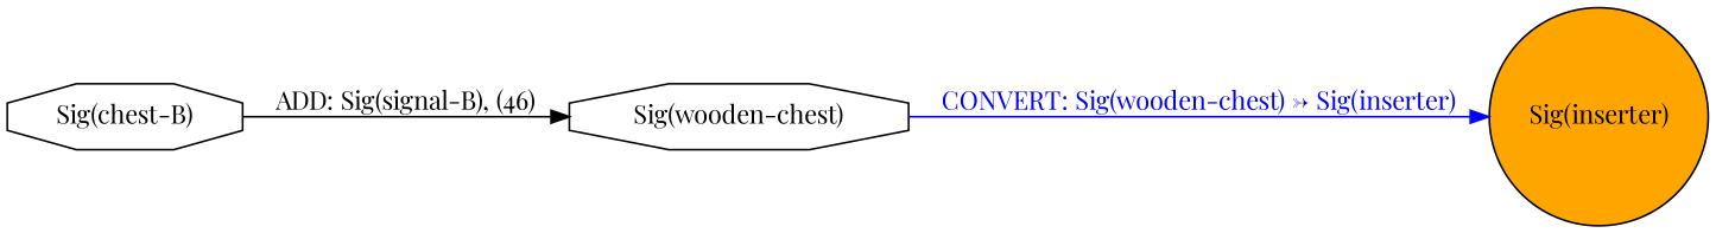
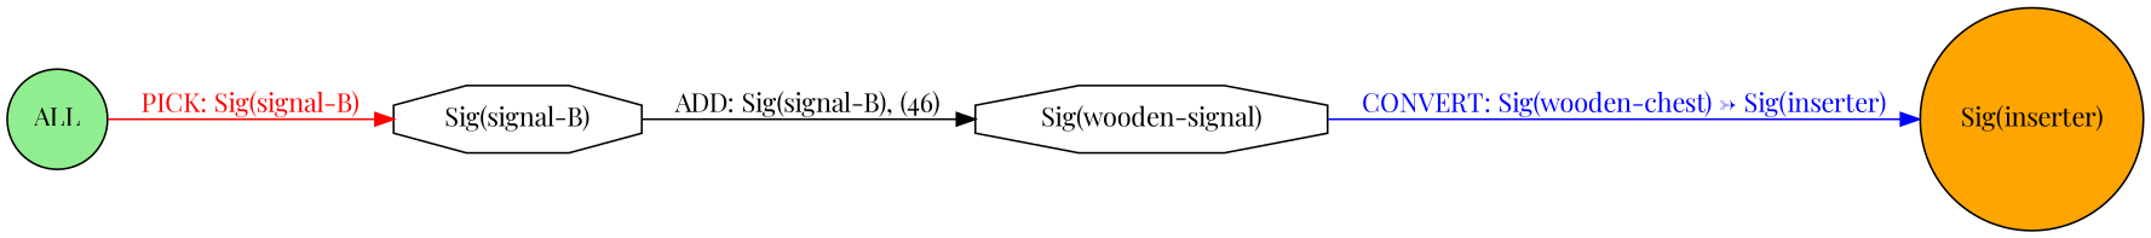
  strict digraph {
    fontname="Playfair Display"
    nodesep=1
    rankdir=LR
    node [fillcolor=white fontname="Playfair Display" shape=circle style=filled]
    edge [fontname="Playfair Display" style=solid]
    n1 [fillcolor=orange label="Sig(inserter)"]
-   n2 [label="Sig(wooden-chest)" shape=octagon]
-   n4 [label="Sig(chest-B)" shape=octagon]
+   n2 [label="Sig(wooden-signal)" shape=octagon]
+   n3 [fillcolor=lightgreen label=ALL]
+   n4 [label="Sig(signal-B)" shape=octagon]
    n2 -> n1 [color=blue fontcolor=blue label="CONVERT: Sig(wooden-chest) -> Sig(inserter)"]
+   n3 -> n4 [color=red fontcolor=red label="PICK: Sig(signal-B)"]
    n4 -> n2 [color=black fontcolor=black label="ADD: Sig(signal-B), (46)"]
  }
